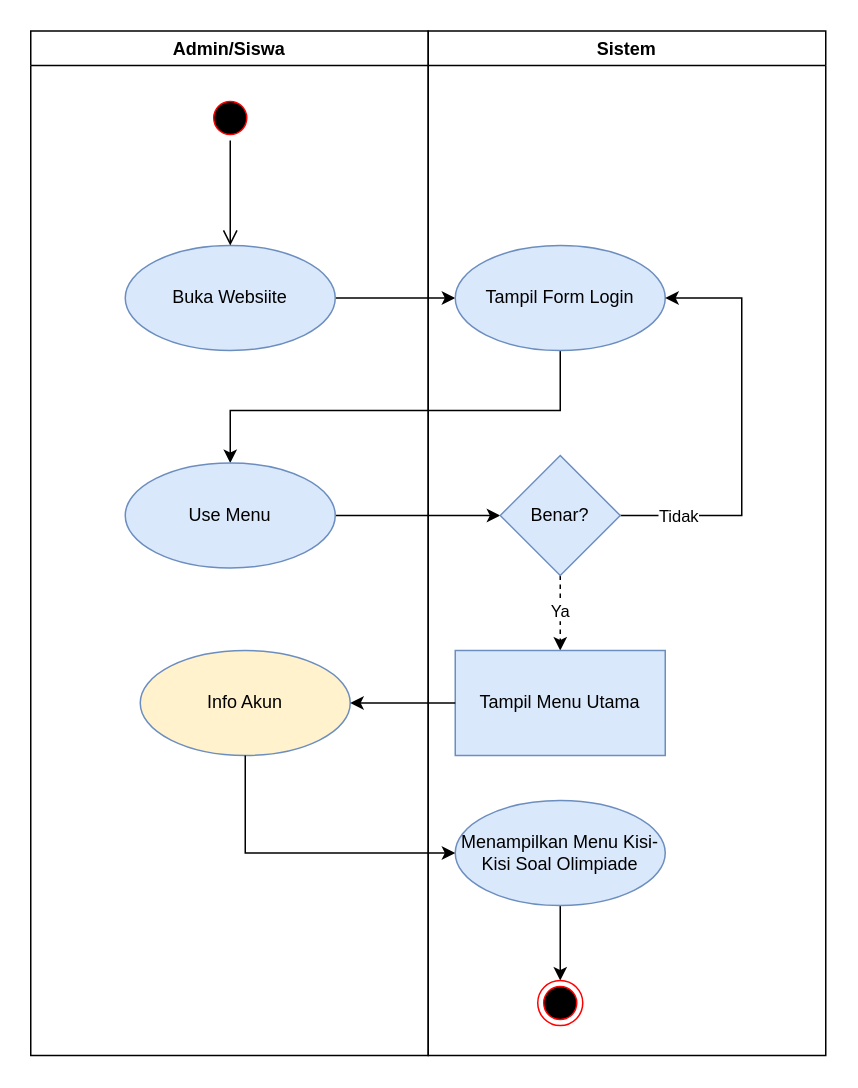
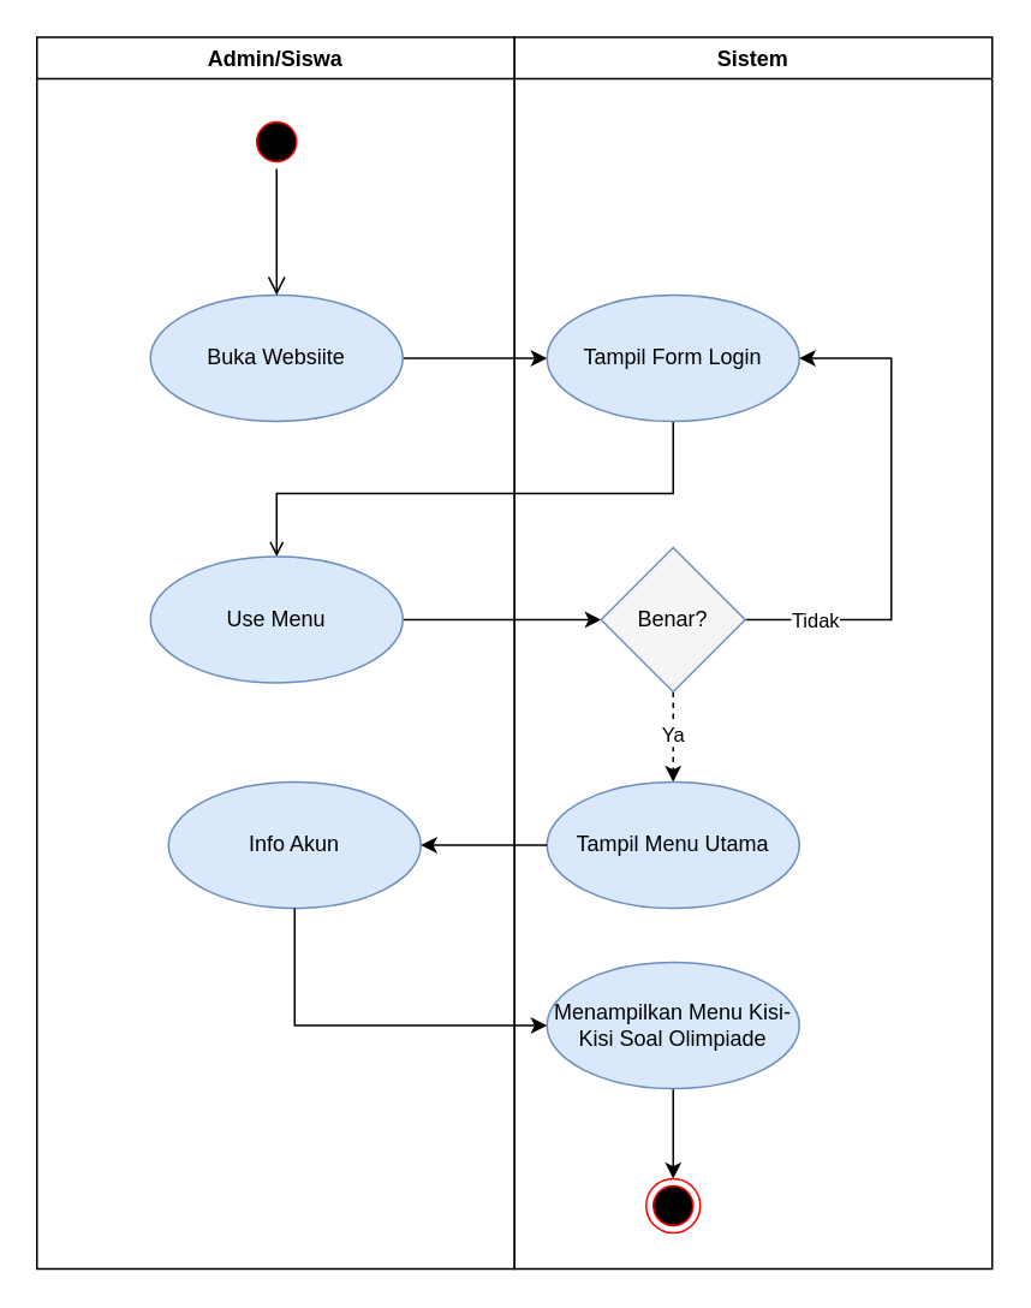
  <mxCell id="0" />
  <mxCell id="1" parent="0" />
  <mxCell id="2" value="" style="edgeStyle=orthogonalEdgeStyle;rounded=0;orthogonalLoop=1;jettySize=auto;html=1;" edge="1" parent="1" source="3" target="5"><mxGeometry relative="1" as="geometry" /></mxCell>
  <mxCell id="3" value="Buka Websiite" style="ellipse;whiteSpace=wrap;html=1;fillColor=#dae8fc;strokeColor=#6c8ebf;" vertex="1" parent="1"><mxGeometry x="83" y="163" width="140" height="70" as="geometry" /></mxCell>
- <mxCell id="4" style="edgeStyle=orthogonalEdgeStyle;rounded=0;orthogonalLoop=1;jettySize=auto;html=1;entryX=0.5;entryY=0;entryDx=0;entryDy=0;" edge="1" parent="1" source="5" target="7"><mxGeometry relative="1" as="geometry"><Array as="points"><mxPoint x="373" y="273" /><mxPoint x="153" y="273" /></Array></mxGeometry></mxCell>
+ <mxCell id="4" style="edgeStyle=orthogonalEdgeStyle;rounded=0;orthogonalLoop=1;jettySize=auto;html=1;entryX=0.5;entryY=0;entryDx=0;entryDy=0;endArrow=open;" edge="1" parent="1" source="5" target="7"><mxGeometry relative="1" as="geometry"><Array as="points"><mxPoint x="373" y="273" /><mxPoint x="153" y="273" /></Array></mxGeometry></mxCell>
  <mxCell id="5" value="Tampil Form Login" style="ellipse;whiteSpace=wrap;html=1;fillColor=#dae8fc;strokeColor=#6c8ebf;" vertex="1" parent="1"><mxGeometry x="303" y="163" width="140" height="70" as="geometry" /></mxCell>
  <mxCell id="6" value="" style="edgeStyle=orthogonalEdgeStyle;rounded=0;orthogonalLoop=1;jettySize=auto;html=1;" edge="1" parent="1" source="7" target="12"><mxGeometry relative="1" as="geometry" /></mxCell>
  <mxCell id="7" value="Use Menu" style="ellipse;whiteSpace=wrap;html=1;fillColor=#dae8fc;strokeColor=#6c8ebf;" vertex="1" parent="1"><mxGeometry x="83" y="308" width="140" height="70" as="geometry" /></mxCell>
  <mxCell id="8" value="" style="edgeStyle=orthogonalEdgeStyle;rounded=0;orthogonalLoop=1;jettySize=auto;html=1;dashed=1;" edge="1" parent="1" source="12" target="18"><mxGeometry relative="1" as="geometry" /></mxCell>
  <mxCell id="9" value="Ya" style="edgeLabel;html=1;align=center;verticalAlign=middle;resizable=0;points=[];" vertex="1" connectable="0" parent="8"><mxGeometry x="-0.1" y="-1" relative="1" as="geometry"><mxPoint as="offset" /></mxGeometry></mxCell>
  <mxCell id="10" style="edgeStyle=orthogonalEdgeStyle;rounded=0;orthogonalLoop=1;jettySize=auto;html=1;entryX=1;entryY=0.5;entryDx=0;entryDy=0;" edge="1" parent="1" source="12" target="5"><mxGeometry relative="1" as="geometry"><mxPoint x="493" y="173" as="targetPoint" /><Array as="points"><mxPoint x="494" y="343" /><mxPoint x="494" y="198" /></Array></mxGeometry></mxCell>
  <mxCell id="11" value="Tidak" style="edgeLabel;html=1;align=center;verticalAlign=middle;resizable=0;points=[];" vertex="1" connectable="0" parent="10"><mxGeometry x="-0.726" y="-3" relative="1" as="geometry"><mxPoint y="-3" as="offset" /></mxGeometry></mxCell>
- <mxCell id="12" value="Benar?" style="rhombus;whiteSpace=wrap;html=1;fillColor=#dae8fc;strokeColor=#6c8ebf;" vertex="1" parent="1"><mxGeometry x="333" y="303" width="80" height="80" as="geometry" /></mxCell>
+ <mxCell id="12" value="Benar?" style="rhombus;whiteSpace=wrap;html=1;fillColor=#f5f5f5;strokeColor=#6c8ebf;" vertex="1" parent="1"><mxGeometry x="333" y="303" width="80" height="80" as="geometry" /></mxCell>
  <mxCell id="13" value="" style="ellipse;html=1;shape=startState;fillColor=#000000;strokeColor=#ff0000;" vertex="1" parent="1"><mxGeometry x="138" y="63" width="30" height="30" as="geometry" /></mxCell>
  <mxCell id="14" value="" style="edgeStyle=orthogonalEdgeStyle;html=1;verticalAlign=bottom;endArrow=open;endSize=8;strokeColor=#000000;rounded=0;entryX=0.5;entryY=0;entryDx=0;entryDy=0;" edge="1" source="13" parent="1" target="3"><mxGeometry relative="1" as="geometry"><mxPoint x="153" y="153" as="targetPoint" /></mxGeometry></mxCell>
  <mxCell id="15" value="Admin/Siswa" style="swimlane;" vertex="1" parent="1"><mxGeometry x="20" y="20" width="265" height="683" as="geometry" /></mxCell>
- <mxCell id="16" value="Info Akun" style="ellipse;whiteSpace=wrap;html=1;fillColor=#fff2cc;strokeColor=#6c8ebf;" vertex="1" parent="15"><mxGeometry x="73" y="413" width="140" height="70" as="geometry" /></mxCell>
+ <mxCell id="16" value="Info Akun" style="ellipse;whiteSpace=wrap;html=1;fillColor=#dae8fc;strokeColor=#6c8ebf;" vertex="1" parent="15"><mxGeometry x="73" y="413" width="140" height="70" as="geometry" /></mxCell>
  <mxCell id="17" value="Sistem" style="swimlane;" vertex="1" parent="1"><mxGeometry x="285" y="20" width="265" height="683" as="geometry"><mxRectangle x="425" y="140" width="100" height="30" as="alternateBounds" /></mxGeometry></mxCell>
- <mxCell id="18" value="Tampil Menu Utama" style="whiteSpace=wrap;html=1;fillColor=#dae8fc;strokeColor=#6c8ebf;rounded=0;" vertex="1" parent="17"><mxGeometry x="18" y="413" width="140" height="70" as="geometry" /></mxCell>
+ <mxCell id="18" value="Tampil Menu Utama" style="ellipse;whiteSpace=wrap;html=1;fillColor=#dae8fc;strokeColor=#6c8ebf;" vertex="1" parent="17"><mxGeometry x="18" y="413" width="140" height="70" as="geometry" /></mxCell>
  <mxCell id="19" value="" style="edgeStyle=orthogonalEdgeStyle;rounded=0;orthogonalLoop=1;jettySize=auto;html=1;" edge="1" parent="17" source="20" target="21"><mxGeometry relative="1" as="geometry" /></mxCell>
  <mxCell id="20" value="Menampilkan Menu Kisi-Kisi Soal Olimpiade" style="ellipse;whiteSpace=wrap;html=1;fillColor=#dae8fc;strokeColor=#6c8ebf;" vertex="1" parent="17"><mxGeometry x="18" y="513" width="140" height="70" as="geometry" /></mxCell>
  <mxCell id="21" value="" style="ellipse;html=1;shape=endState;fillColor=#000000;strokeColor=#ff0000;" vertex="1" parent="17"><mxGeometry x="73" y="633" width="30" height="30" as="geometry" /></mxCell>
  <mxCell id="22" value="" style="edgeStyle=orthogonalEdgeStyle;rounded=0;orthogonalLoop=1;jettySize=auto;html=1;" edge="1" parent="1" source="18" target="16"><mxGeometry relative="1" as="geometry" /></mxCell>
  <mxCell id="23" style="edgeStyle=orthogonalEdgeStyle;rounded=0;orthogonalLoop=1;jettySize=auto;html=1;entryX=0;entryY=0.5;entryDx=0;entryDy=0;" edge="1" parent="1" source="16" target="20"><mxGeometry relative="1" as="geometry"><Array as="points"><mxPoint x="163" y="568" /></Array></mxGeometry></mxCell>
